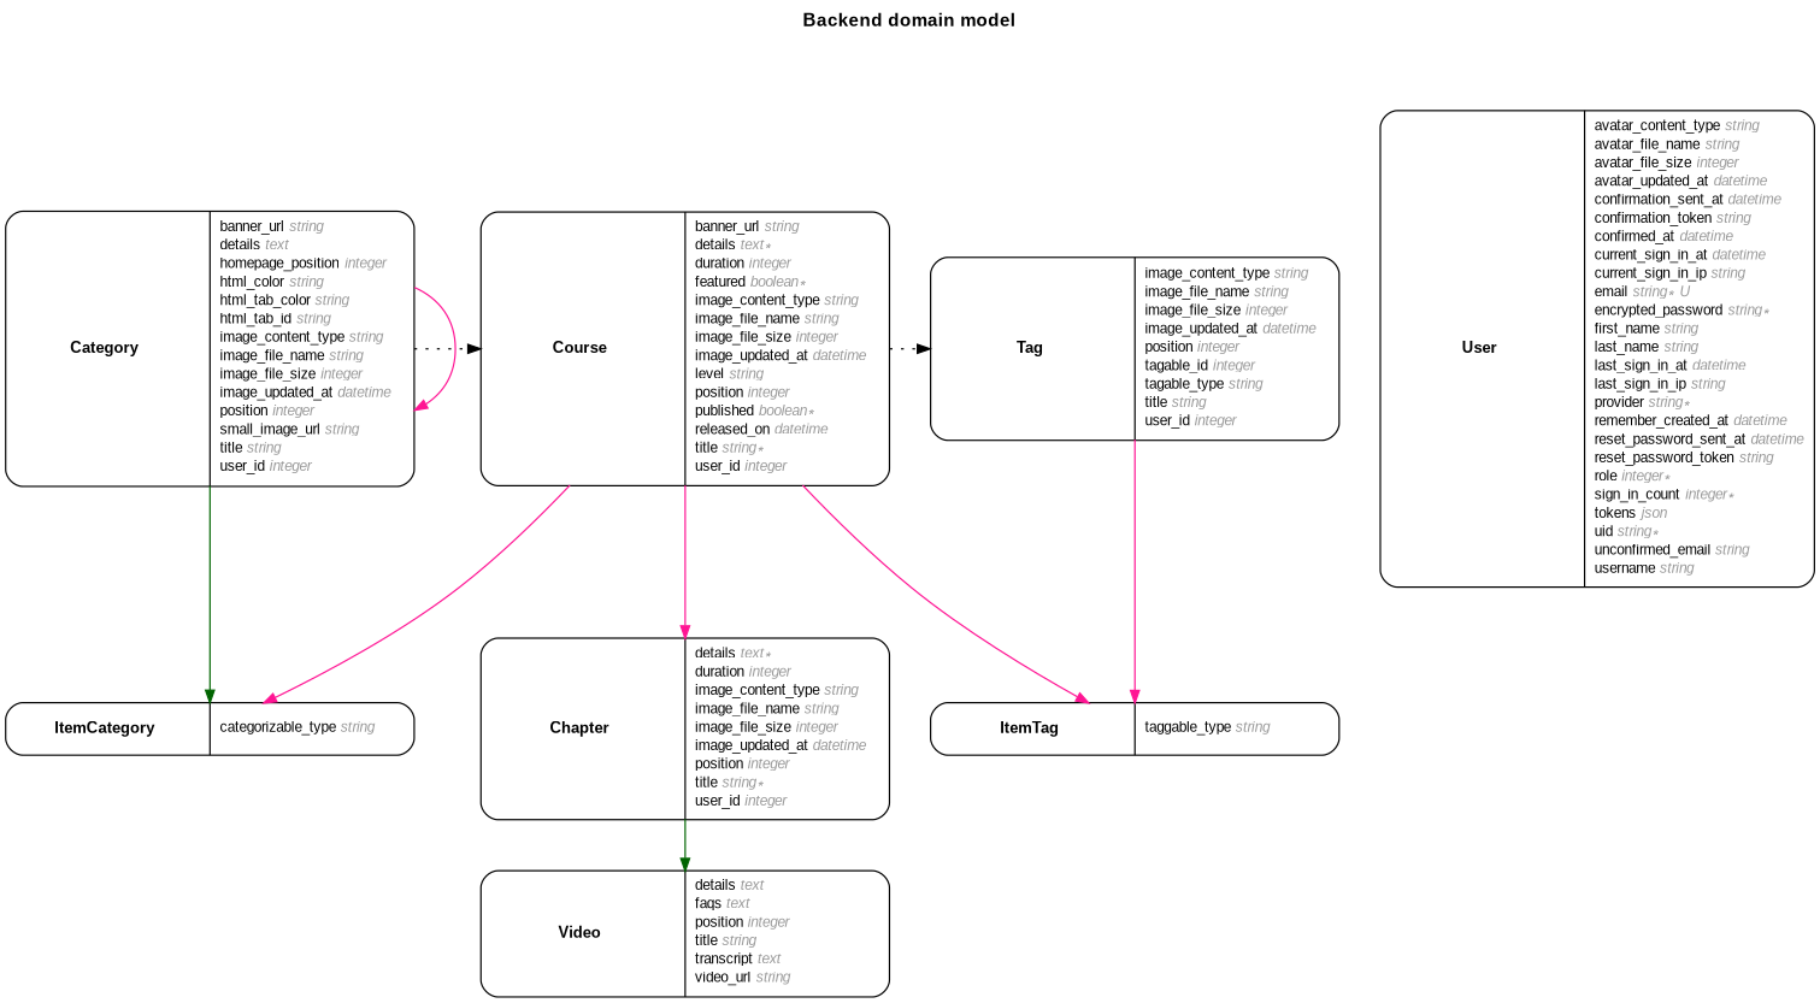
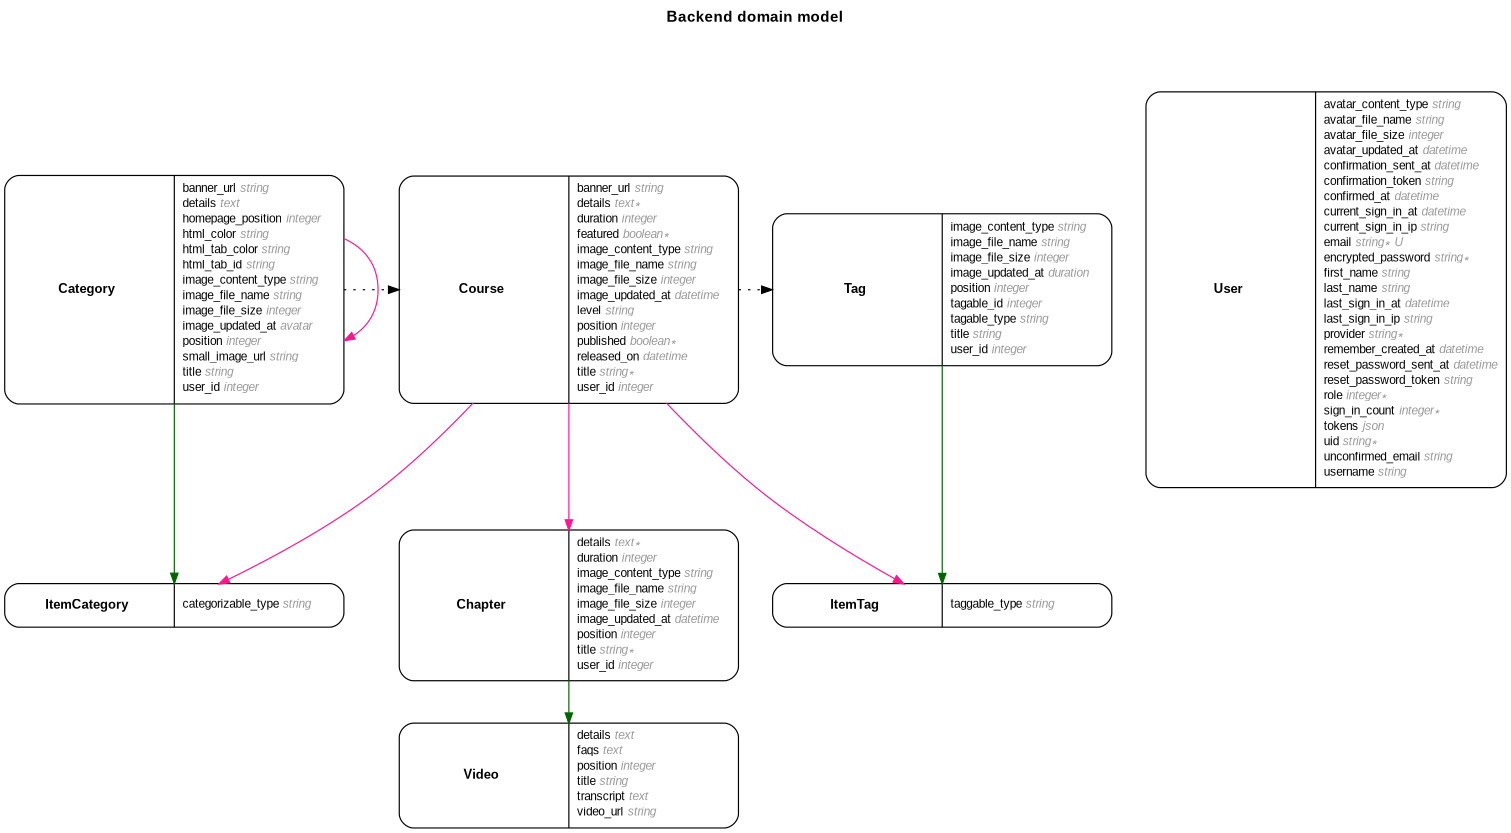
  digraph {
    concentrate=true
    fontname="Arial Bold"
    fontsize=13
    label="Backend domain model\n\n"
    labelloc=t
    nodesep=0.4
    rankdir=TB
    ranksep=0.5
    node [fontname=Arial fontsize=10 margin="0.07,0.05" penwidth=1.0 shape=Mrecord]
    edge [arrowhead=normal arrowsize=0.9 arrowtail=none color=deeppink dir=both fontname=Arial fontsize=7 labelangle=32 labeldistance=1.8 penwidth=1.0 weight=1]
    n1 [label=<<table border="0" align="center" cellspacing="0.5" cellpadding="0" width="134">   <tr><td align="center" valign="bottom" width="130"><font face="Arial Bold" point-size="11">Course</font></td></tr> </table> | <table border="0" align="left" cellspacing="2" cellpadding="0" width="134">   <tr><td align="left" width="130" port="banner_url">banner_url <font face="Arial Italic" color="grey60">string</font></td></tr>   <tr><td align="left" width="130" port="details">details <font face="Arial Italic" color="grey60">text ∗</font></td></tr>   <tr><td align="left" width="130" port="duration">duration <font face="Arial Italic" color="grey60">integer</font></td></tr>   <tr><td align="left" width="130" port="featured">featured <font face="Arial Italic" color="grey60">boolean ∗</font></td></tr>   <tr><td align="left" width="130" port="image_content_type">image_content_type <font face="Arial Italic" color="grey60">string</font></td></tr>   <tr><td align="left" width="130" port="image_file_name">image_file_name <font face="Arial Italic" color="grey60">string</font></td></tr>   <tr><td align="left" width="130" port="image_file_size">image_file_size <font face="Arial Italic" color="grey60">integer</font></td></tr>   <tr><td align="left" width="130" port="image_updated_at">image_updated_at <font face="Arial Italic" color="grey60">datetime</font></td></tr>   <tr><td align="left" width="130" port="level">level <font face="Arial Italic" color="grey60">string</font></td></tr>   <tr><td align="left" width="130" port="position">position <font face="Arial Italic" color="grey60">integer</font></td></tr>   <tr><td align="left" width="130" port="published">published <font face="Arial Italic" color="grey60">boolean ∗</font></td></tr>   <tr><td align="left" width="130" port="released_on">released_on <font face="Arial Italic" color="grey60">datetime</font></td></tr>   <tr><td align="left" width="130" port="title">title <font face="Arial Italic" color="grey60">string ∗</font></td></tr>   <tr><td align="left" width="130" port="user_id">user_id <font face="Arial Italic" color="grey60">integer</font></td></tr> </table> >]
    n2 [label=<<table border="0" align="center" cellspacing="0.5" cellpadding="0" width="134">   <tr><td align="center" valign="bottom" width="130"><font face="Arial Bold" point-size="11">ItemCategory</font></td></tr> </table> | <table border="0" align="left" cellspacing="2" cellpadding="0" width="134">   <tr><td align="left" width="130" port="categorizable_type">categorizable_type <font face="Arial Italic" color="grey60">string</font></td></tr> </table> >]
    n3 [label=<<table border="0" align="center" cellspacing="0.5" cellpadding="0" width="134">   <tr><td align="center" valign="bottom" width="130"><font face="Arial Bold" point-size="11">Chapter</font></td></tr> </table> | <table border="0" align="left" cellspacing="2" cellpadding="0" width="134">   <tr><td align="left" width="130" port="details">details <font face="Arial Italic" color="grey60">text ∗</font></td></tr>   <tr><td align="left" width="130" port="duration">duration <font face="Arial Italic" color="grey60">integer</font></td></tr>   <tr><td align="left" width="130" port="image_content_type">image_content_type <font face="Arial Italic" color="grey60">string</font></td></tr>   <tr><td align="left" width="130" port="image_file_name">image_file_name <font face="Arial Italic" color="grey60">string</font></td></tr>   <tr><td align="left" width="130" port="image_file_size">image_file_size <font face="Arial Italic" color="grey60">integer</font></td></tr>   <tr><td align="left" width="130" port="image_updated_at">image_updated_at <font face="Arial Italic" color="grey60">datetime</font></td></tr>   <tr><td align="left" width="130" port="position">position <font face="Arial Italic" color="grey60">integer</font></td></tr>   <tr><td align="left" width="130" port="title">title <font face="Arial Italic" color="grey60">string ∗</font></td></tr>   <tr><td align="left" width="130" port="user_id">user_id <font face="Arial Italic" color="grey60">integer</font></td></tr> </table> >]
    n4 [label=<<table border="0" align="center" cellspacing="0.5" cellpadding="0" width="134">   <tr><td align="center" valign="bottom" width="130"><font face="Arial Bold" point-size="11">ItemTag</font></td></tr> </table> | <table border="0" align="left" cellspacing="2" cellpadding="0" width="134">   <tr><td align="left" width="130" port="taggable_type">taggable_type <font face="Arial Italic" color="grey60">string</font></td></tr> </table> >]
-   n5 [label=<<table border="0" align="center" cellspacing="0.5" cellpadding="0" width="134">   <tr><td align="center" valign="bottom" width="130"><font face="Arial Bold" point-size="11">Tag</font></td></tr> </table> | <table border="0" align="left" cellspacing="2" cellpadding="0" width="134">   <tr><td align="left" width="130" port="image_content_type">image_content_type <font face="Arial Italic" color="grey60">string</font></td></tr>   <tr><td align="left" width="130" port="image_file_name">image_file_name <font face="Arial Italic" color="grey60">string</font></td></tr>   <tr><td align="left" width="130" port="image_file_size">image_file_size <font face="Arial Italic" color="grey60">integer</font></td></tr>   <tr><td align="left" width="130" port="image_updated_at">image_updated_at <font face="Arial Italic" color="grey60">datetime</font></td></tr>   <tr><td align="left" width="130" port="position">position <font face="Arial Italic" color="grey60">integer</font></td></tr>   <tr><td align="left" width="130" port="tagable_id">tagable_id <font face="Arial Italic" color="grey60">integer</font></td></tr>   <tr><td align="left" width="130" port="tagable_type">tagable_type <font face="Arial Italic" color="grey60">string</font></td></tr>   <tr><td align="left" width="130" port="title">title <font face="Arial Italic" color="grey60">string</font></td></tr>   <tr><td align="left" width="130" port="user_id">user_id <font face="Arial Italic" color="grey60">integer</font></td></tr> </table> >]
-   n6 [label=<<table border="0" align="center" cellspacing="0.5" cellpadding="0" width="134">   <tr><td align="center" valign="bottom" width="130"><font face="Arial Bold" point-size="11">Category</font></td></tr> </table> | <table border="0" align="left" cellspacing="2" cellpadding="0" width="134">   <tr><td align="left" width="130" port="banner_url">banner_url <font face="Arial Italic" color="grey60">string</font></td></tr>   <tr><td align="left" width="130" port="details">details <font face="Arial Italic" color="grey60">text</font></td></tr>   <tr><td align="left" width="130" port="homepage_position">homepage_position <font face="Arial Italic" color="grey60">integer</font></td></tr>   <tr><td align="left" width="130" port="html_color">html_color <font face="Arial Italic" color="grey60">string</font></td></tr>   <tr><td align="left" width="130" port="html_tab_color">html_tab_color <font face="Arial Italic" color="grey60">string</font></td></tr>   <tr><td align="left" width="130" port="html_tab_id">html_tab_id <font face="Arial Italic" color="grey60">string</font></td></tr>   <tr><td align="left" width="130" port="image_content_type">image_content_type <font face="Arial Italic" color="grey60">string</font></td></tr>   <tr><td align="left" width="130" port="image_file_name">image_file_name <font face="Arial Italic" color="grey60">string</font></td></tr>   <tr><td align="left" width="130" port="image_file_size">image_file_size <font face="Arial Italic" color="grey60">integer</font></td></tr>   <tr><td align="left" width="130" port="image_updated_at">image_updated_at <font face="Arial Italic" color="grey60">datetime</font></td></tr>   <tr><td align="left" width="130" port="position">position <font face="Arial Italic" color="grey60">integer</font></td></tr>   <tr><td align="left" width="130" port="small_image_url">small_image_url <font face="Arial Italic" color="grey60">string</font></td></tr>   <tr><td align="left" width="130" port="title">title <font face="Arial Italic" color="grey60">string</font></td></tr>   <tr><td align="left" width="130" port="user_id">user_id <font face="Arial Italic" color="grey60">integer</font></td></tr> </table> >]
+   n5 [label=<<table border="0" align="center" cellspacing="0.5" cellpadding="0" width="134">   <tr><td align="center" valign="bottom" width="130"><font face="Arial Bold" point-size="11">Tag</font></td></tr> </table> | <table border="0" align="left" cellspacing="2" cellpadding="0" width="134">   <tr><td align="left" width="130" port="image_content_type">image_content_type <font face="Arial Italic" color="grey60">string</font></td></tr>   <tr><td align="left" width="130" port="image_file_name">image_file_name <font face="Arial Italic" color="grey60">string</font></td></tr>   <tr><td align="left" width="130" port="image_file_size">image_file_size <font face="Arial Italic" color="grey60">integer</font></td></tr>   <tr><td align="left" width="130" port="image_updated_at">image_updated_at <font face="Arial Italic" color="grey60">duration</font></td></tr>   <tr><td align="left" width="130" port="position">position <font face="Arial Italic" color="grey60">integer</font></td></tr>   <tr><td align="left" width="130" port="tagable_id">tagable_id <font face="Arial Italic" color="grey60">integer</font></td></tr>   <tr><td align="left" width="130" port="tagable_type">tagable_type <font face="Arial Italic" color="grey60">string</font></td></tr>   <tr><td align="left" width="130" port="title">title <font face="Arial Italic" color="grey60">string</font></td></tr>   <tr><td align="left" width="130" port="user_id">user_id <font face="Arial Italic" color="grey60">integer</font></td></tr> </table> >]
+   n6 [label=<<table border="0" align="center" cellspacing="0.5" cellpadding="0" width="134">   <tr><td align="center" valign="bottom" width="130"><font face="Arial Bold" point-size="11">Category</font></td></tr> </table> | <table border="0" align="left" cellspacing="2" cellpadding="0" width="134">   <tr><td align="left" width="130" port="banner_url">banner_url <font face="Arial Italic" color="grey60">string</font></td></tr>   <tr><td align="left" width="130" port="details">details <font face="Arial Italic" color="grey60">text</font></td></tr>   <tr><td align="left" width="130" port="homepage_position">homepage_position <font face="Arial Italic" color="grey60">integer</font></td></tr>   <tr><td align="left" width="130" port="html_color">html_color <font face="Arial Italic" color="grey60">string</font></td></tr>   <tr><td align="left" width="130" port="html_tab_color">html_tab_color <font face="Arial Italic" color="grey60">string</font></td></tr>   <tr><td align="left" width="130" port="html_tab_id">html_tab_id <font face="Arial Italic" color="grey60">string</font></td></tr>   <tr><td align="left" width="130" port="image_content_type">image_content_type <font face="Arial Italic" color="grey60">string</font></td></tr>   <tr><td align="left" width="130" port="image_file_name">image_file_name <font face="Arial Italic" color="grey60">string</font></td></tr>   <tr><td align="left" width="130" port="image_file_size">image_file_size <font face="Arial Italic" color="grey60">integer</font></td></tr>   <tr><td align="left" width="130" port="image_updated_at">image_updated_at <font face="Arial Italic" color="grey60">avatar</font></td></tr>   <tr><td align="left" width="130" port="position">position <font face="Arial Italic" color="grey60">integer</font></td></tr>   <tr><td align="left" width="130" port="small_image_url">small_image_url <font face="Arial Italic" color="grey60">string</font></td></tr>   <tr><td align="left" width="130" port="title">title <font face="Arial Italic" color="grey60">string</font></td></tr>   <tr><td align="left" width="130" port="user_id">user_id <font face="Arial Italic" color="grey60">integer</font></td></tr> </table> >]
    n7 [label=<<table border="0" align="center" cellspacing="0.5" cellpadding="0" width="134">   <tr><td align="center" valign="bottom" width="130"><font face="Arial Bold" point-size="11">Video</font></td></tr> </table> | <table border="0" align="left" cellspacing="2" cellpadding="0" width="134">   <tr><td align="left" width="130" port="details">details <font face="Arial Italic" color="grey60">text</font></td></tr>   <tr><td align="left" width="130" port="faqs">faqs <font face="Arial Italic" color="grey60">text</font></td></tr>   <tr><td align="left" width="130" port="position">position <font face="Arial Italic" color="grey60">integer</font></td></tr>   <tr><td align="left" width="130" port="title">title <font face="Arial Italic" color="grey60">string</font></td></tr>   <tr><td align="left" width="130" port="transcript">transcript <font face="Arial Italic" color="grey60">text</font></td></tr>   <tr><td align="left" width="130" port="video_url">video_url <font face="Arial Italic" color="grey60">string</font></td></tr> </table> >]
    n8 [label=<<table border="0" align="center" cellspacing="0.5" cellpadding="0" width="134">   <tr><td align="center" valign="bottom" width="130"><font face="Arial Bold" point-size="11">User</font></td></tr> </table> | <table border="0" align="left" cellspacing="2" cellpadding="0" width="134">   <tr><td align="left" width="130" port="avatar_content_type">avatar_content_type <font face="Arial Italic" color="grey60">string</font></td></tr>   <tr><td align="left" width="130" port="avatar_file_name">avatar_file_name <font face="Arial Italic" color="grey60">string</font></td></tr>   <tr><td align="left" width="130" port="avatar_file_size">avatar_file_size <font face="Arial Italic" color="grey60">integer</font></td></tr>   <tr><td align="left" width="130" port="avatar_updated_at">avatar_updated_at <font face="Arial Italic" color="grey60">datetime</font></td></tr>   <tr><td align="left" width="130" port="confirmation_sent_at">confirmation_sent_at <font face="Arial Italic" color="grey60">datetime</font></td></tr>   <tr><td align="left" width="130" port="confirmation_token">confirmation_token <font face="Arial Italic" color="grey60">string</font></td></tr>   <tr><td align="left" width="130" port="confirmed_at">confirmed_at <font face="Arial Italic" color="grey60">datetime</font></td></tr>   <tr><td align="left" width="130" port="current_sign_in_at">current_sign_in_at <font face="Arial Italic" color="grey60">datetime</font></td></tr>   <tr><td align="left" width="130" port="current_sign_in_ip">current_sign_in_ip <font face="Arial Italic" color="grey60">string</font></td></tr>   <tr><td align="left" width="130" port="email">email <font face="Arial Italic" color="grey60">string ∗ U</font></td></tr>   <tr><td align="left" width="130" port="encrypted_password">encrypted_password <font face="Arial Italic" color="grey60">string ∗</font></td></tr>   <tr><td align="left" width="130" port="first_name">first_name <font face="Arial Italic" color="grey60">string</font></td></tr>   <tr><td align="left" width="130" port="last_name">last_name <font face="Arial Italic" color="grey60">string</font></td></tr>   <tr><td align="left" width="130" port="last_sign_in_at">last_sign_in_at <font face="Arial Italic" color="grey60">datetime</font></td></tr>   <tr><td align="left" width="130" port="last_sign_in_ip">last_sign_in_ip <font face="Arial Italic" color="grey60">string</font></td></tr>   <tr><td align="left" width="130" port="provider">provider <font face="Arial Italic" color="grey60">string ∗</font></td></tr>   <tr><td align="left" width="130" port="remember_created_at">remember_created_at <font face="Arial Italic" color="grey60">datetime</font></td></tr>   <tr><td align="left" width="130" port="reset_password_sent_at">reset_password_sent_at <font face="Arial Italic" color="grey60">datetime</font></td></tr>   <tr><td align="left" width="130" port="reset_password_token">reset_password_token <font face="Arial Italic" color="grey60">string</font></td></tr>   <tr><td align="left" width="130" port="role">role <font face="Arial Italic" color="grey60">integer ∗</font></td></tr>   <tr><td align="left" width="130" port="sign_in_count">sign_in_count <font face="Arial Italic" color="grey60">integer ∗</font></td></tr>   <tr><td align="left" width="130" port="tokens">tokens <font face="Arial Italic" color="grey60">json</font></td></tr>   <tr><td align="left" width="130" port="uid">uid <font face="Arial Italic" color="grey60">string ∗</font></td></tr>   <tr><td align="left" width="130" port="unconfirmed_email">unconfirmed_email <font face="Arial Italic" color="grey60">string</font></td></tr>   <tr><td align="left" width="130" port="username">username <font face="Arial Italic" color="grey60">string</font></td></tr> </table> >]
    n1 -> n2
    n1 -> n3 [weight=2]
    n1 -> n4
    n1 -> n5 [constraint=false style=dotted color=""]
    n3 -> n7 [color=darkgreen]
-   n5 -> n4
+   n5 -> n4 [color=darkgreen]
    n6 -> n1 [constraint=false style=dotted weight=2 color=""]
    n6 -> n2 [color=darkgreen weight=2]
    n6 -> n6 [weight=2]
  }
